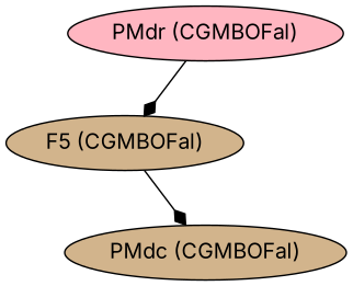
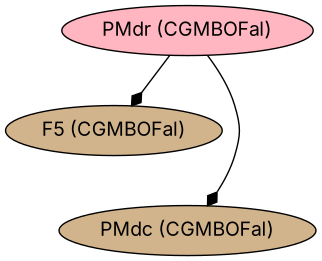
  digraph {
    fontname=Inter
    node [fillcolor=tan fontname=Inter style=filled]
    edge [arrowhead=diamond fontname=Inter]
    "F5 (CGMBOFal)"
    "PMdc (CGMBOFal)"
    "PMdr (CGMBOFal)" [fillcolor=lightpink]
    subgraph sub_1 {
      "F5 (CGMBOFal)"
    }
    subgraph sub_2 {
      "PMdc (CGMBOFal)"
    }
    subgraph sub_3 {
      "PMdr (CGMBOFal)"
    }
-   "F5 (CGMBOFal)" -> "PMdc (CGMBOFal)"
+   "PMdr (CGMBOFal)" -> "PMdc (CGMBOFal)"
    "PMdr (CGMBOFal)" -> "F5 (CGMBOFal)"
  }
